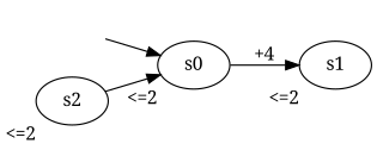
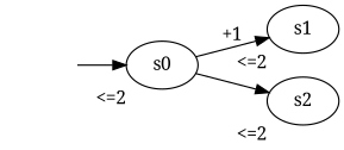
  digraph {
    fontname="Noto Serif"
    rankdir=LR
    node [fontname="Noto Serif" xlabel="<=2"]
    edge [fontname="Noto Serif"]
    si [style=invis xlabel=""]
    s0
    s1
    s2
    si -> s0
-   s0 -> s1 [label="+4"]
-   s2 -> s0
+   s0 -> s1 [label="+1"]
+   s0 -> s2
  }
